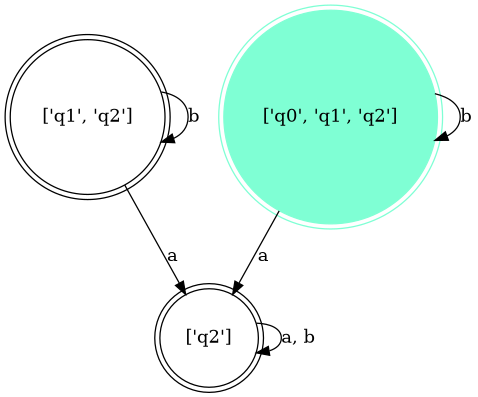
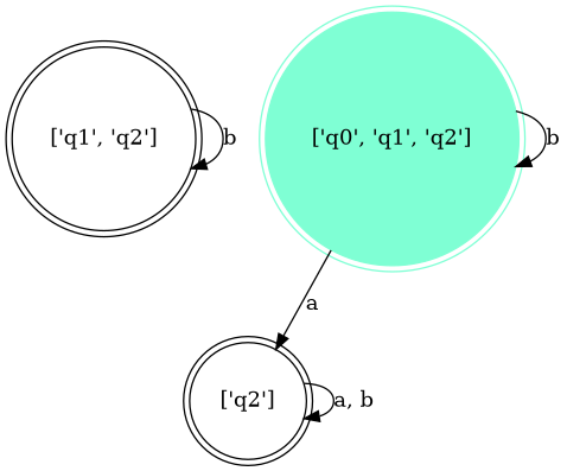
  digraph {
    node [shape=doublecircle]
    "['q1', 'q2']"
    "['q2']"
    "['q0', 'q1', 'q2']" [color=aquamarine style=filled]
    "['q1', 'q2']" -> "['q1', 'q2']" [label=b]
-   "['q1', 'q2']" -> "['q2']" [label=a]
    "['q2']" -> "['q2']" [label="a, b"]
    "['q0', 'q1', 'q2']" -> "['q2']" [label=a]
    "['q0', 'q1', 'q2']" -> "['q0', 'q1', 'q2']" [label=b]
  }
